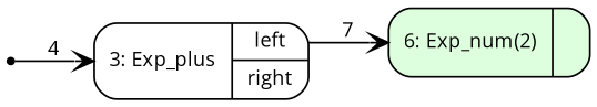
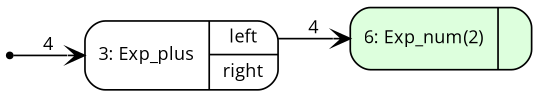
  digraph {
    rankdir=LR
    fontname="Open Sans"
    node [fontsize=11 ranksep=0 shape=Mrecord style=filled fontname="Open Sans"]
    edge [arrowhead=vee color=black fontsize=11 weight=2 fontname="Open Sans"]
    n1 [fillcolor=black label="{0: Root_root|{<root> root}}" shape=point]
    n2 [fillcolor=white label="{3: Exp_plus|{<left> left|<right> right}}"]
    n3 [fillcolor="#ddffdd" label="{6: Exp_num(2)|{}}"]
    subgraph sub_1 {
      rank=min
      n1
    }
    n1 -> n2 [label=4 tailport=root]
-   n2 -> n3 [label=7 tailport=left]
+   n2 -> n3 [label=4 tailport=left]
  }
